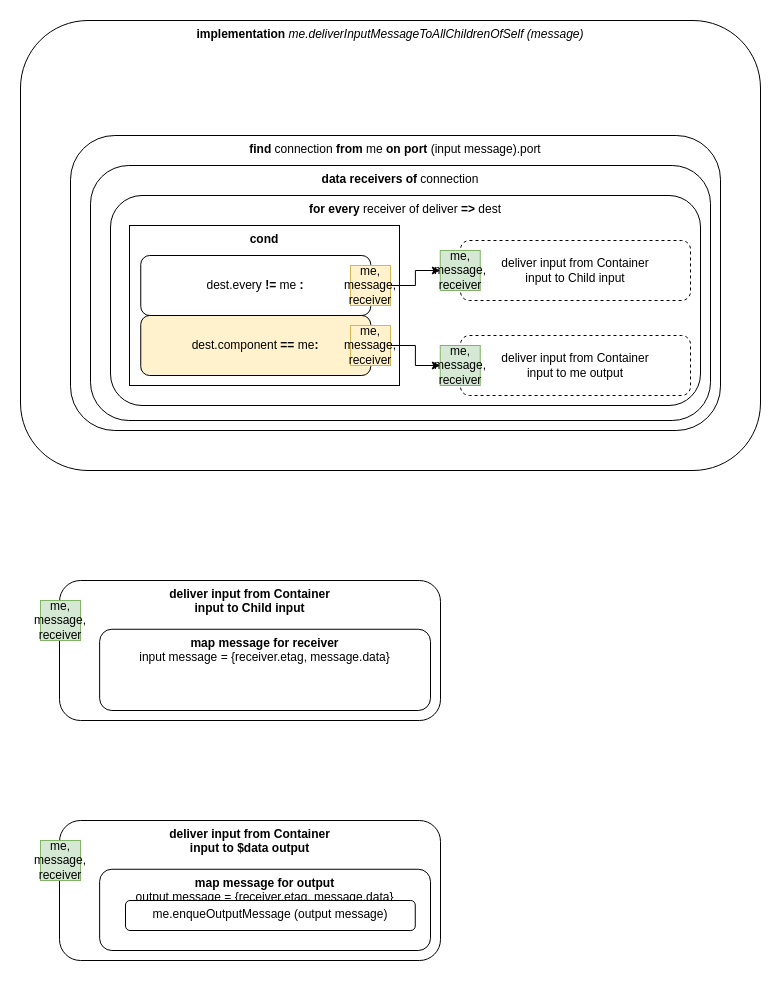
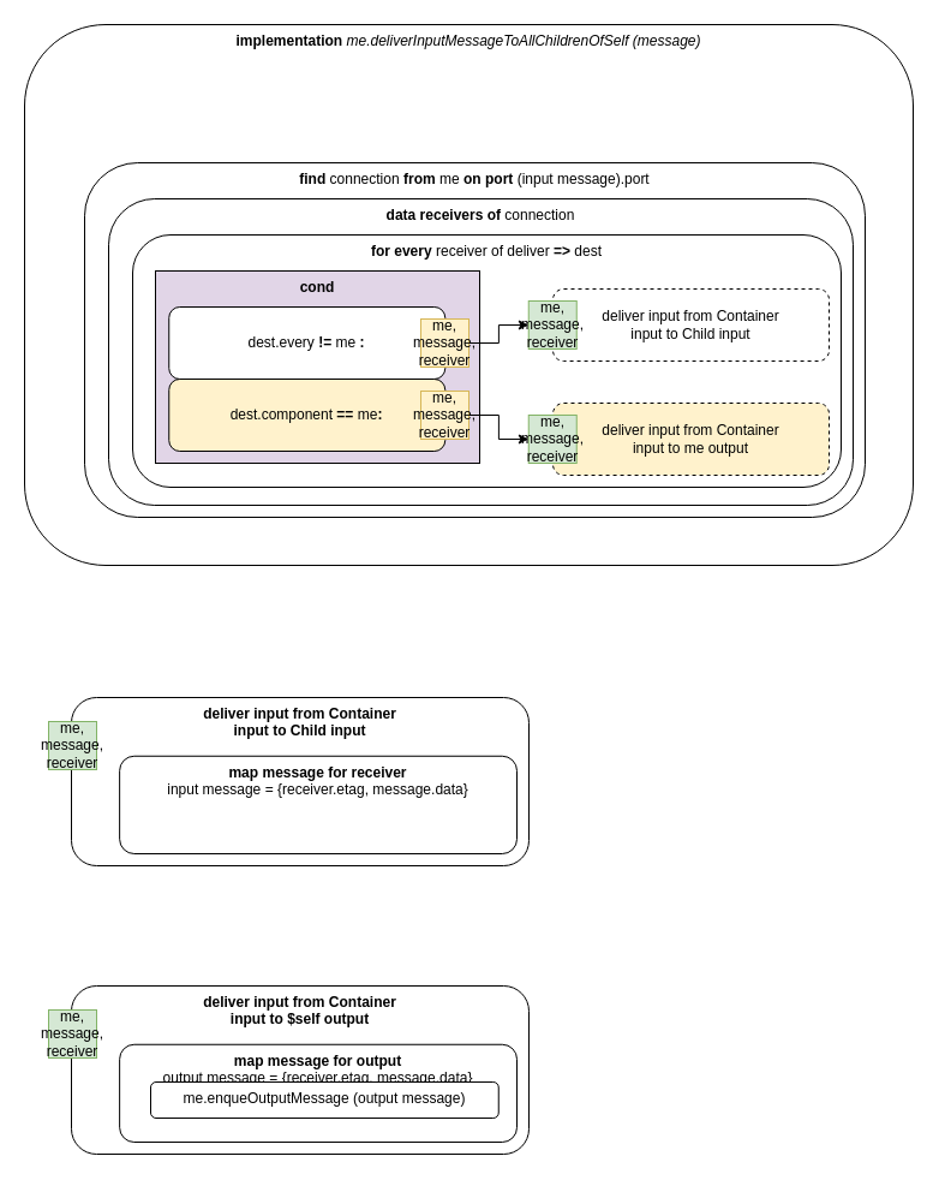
  <mxCell id="0" />
  <mxCell id="1" parent="0" />
  <mxCell id="2" value="&lt;b&gt;implementation &lt;/b&gt;&lt;i&gt;me.deliverInputMessageToAllChildrenOfSelf (message)&lt;/i&gt;" style="rounded=1;whiteSpace=wrap;html=1;verticalAlign=top;" parent="1" vertex="1"><mxGeometry x="20" y="20" width="740" height="450" as="geometry" /></mxCell>
  <mxCell id="3" value="&lt;b&gt;find &lt;/b&gt;connection &lt;b&gt;from&lt;/b&gt;&amp;nbsp;me &lt;b&gt;on port &lt;/b&gt;(input message).port" style="rounded=1;whiteSpace=wrap;html=1;verticalAlign=top;" parent="1" vertex="1"><mxGeometry x="70" y="135" width="650" height="295" as="geometry" /></mxCell>
  <mxCell id="4" value="&lt;b&gt;data receivers of &lt;/b&gt;connection" style="rounded=1;whiteSpace=wrap;html=1;verticalAlign=top;" parent="1" vertex="1"><mxGeometry x="90" y="165" width="620" height="255" as="geometry" /></mxCell>
  <mxCell id="5" value="&lt;b&gt;for every&lt;/b&gt; receiver of deliver &lt;b&gt;=&amp;gt;&lt;/b&gt; dest" style="rounded=1;whiteSpace=wrap;html=1;verticalAlign=top;" parent="1" vertex="1"><mxGeometry x="110" y="195" width="590" height="210" as="geometry" /></mxCell>
- <mxCell id="6" value="&lt;b&gt;cond&lt;/b&gt;" style="rounded=0;whiteSpace=wrap;html=1;verticalAlign=top;" parent="1" vertex="1"><mxGeometry x="129" y="225" width="270" height="160" as="geometry" /></mxCell>
+ <mxCell id="6" value="&lt;b&gt;cond&lt;/b&gt;" style="rounded=0;whiteSpace=wrap;html=1;verticalAlign=top;fillColor=#e1d5e7;" parent="1" vertex="1"><mxGeometry x="129" y="225" width="270" height="160" as="geometry" /></mxCell>
  <mxCell id="7" value="dest.every&lt;b&gt; != &lt;/b&gt;me&lt;b&gt; :&lt;/b&gt;" style="rounded=1;whiteSpace=wrap;html=1;" parent="1" vertex="1"><mxGeometry x="140.25" y="255" width="230" height="60" as="geometry" /></mxCell>
  <mxCell id="8" value="dest.component&lt;b&gt;&amp;nbsp;== &lt;/b&gt;me&lt;b&gt;:&lt;/b&gt;" style="rounded=1;whiteSpace=wrap;html=1;fillColor=#fff2cc;" parent="1" vertex="1"><mxGeometry x="140.25" y="315" width="230" height="60" as="geometry" /></mxCell>
  <mxCell id="9" style="edgeStyle=orthogonalEdgeStyle;rounded=0;orthogonalLoop=1;jettySize=auto;html=1;exitX=1;exitY=0.5;exitDx=0;exitDy=0;entryX=0;entryY=0.5;entryDx=0;entryDy=0;" parent="1" edge="1"><mxGeometry relative="1" as="geometry"><mxPoint x="367.75" y="260" as="sourcePoint" /></mxGeometry></mxCell>
  <mxCell id="10" style="edgeStyle=orthogonalEdgeStyle;rounded=0;orthogonalLoop=1;jettySize=auto;html=1;exitX=1;exitY=0.5;exitDx=0;exitDy=0;entryX=0;entryY=0.5;entryDx=0;entryDy=0;" parent="1" edge="1"><mxGeometry relative="1" as="geometry"><mxPoint x="421" y="340" as="targetPoint" /></mxGeometry></mxCell>
  <mxCell id="11" value="deliver input from Container &lt;br&gt;input to Child input" style="rounded=1;whiteSpace=wrap;html=1;dashed=1;" parent="1" vertex="1"><mxGeometry x="460" y="240" width="230" height="60" as="geometry" /></mxCell>
- <mxCell id="12" value="&lt;span&gt;deliver input from Container&lt;/span&gt;&lt;br&gt;&lt;span&gt;input to me output&lt;/span&gt;" style="rounded=1;whiteSpace=wrap;html=1;dashed=1;" parent="1" vertex="1"><mxGeometry x="460" y="335" width="230" height="60" as="geometry" /></mxCell>
+ <mxCell id="12" value="&lt;span&gt;deliver input from Container&lt;/span&gt;&lt;br&gt;&lt;span&gt;input to me output&lt;/span&gt;" style="rounded=1;whiteSpace=wrap;html=1;dashed=1;fillColor=#fff2cc;" parent="1" vertex="1"><mxGeometry x="460" y="335" width="230" height="60" as="geometry" /></mxCell>
  <mxCell id="13" value="&lt;b&gt;deliver input from Container &lt;br&gt;input to Child input&lt;/b&gt;" style="rounded=1;whiteSpace=wrap;html=1;verticalAlign=top;" parent="1" vertex="1"><mxGeometry x="59" y="580" width="381" height="140" as="geometry" /></mxCell>
  <mxCell id="14" value="&lt;b&gt;map message for receiver&lt;br&gt;&lt;/b&gt;input message = {receiver.etag, message.data}" style="rounded=1;whiteSpace=wrap;html=1;verticalAlign=top;" parent="1" vertex="1"><mxGeometry x="99.13" y="628.75" width="330.87" height="81.25" as="geometry" /></mxCell>
- <mxCell id="15" value="&lt;b&gt;deliver input from Container &lt;br&gt;input to $data output&lt;/b&gt;" style="rounded=1;whiteSpace=wrap;html=1;verticalAlign=top;" parent="1" vertex="1"><mxGeometry x="59" y="820" width="381" height="140" as="geometry" /></mxCell>
+ <mxCell id="15" value="&lt;b&gt;deliver input from Container &lt;br&gt;input to $self output&lt;/b&gt;" style="rounded=1;whiteSpace=wrap;html=1;verticalAlign=top;" parent="1" vertex="1"><mxGeometry x="59" y="820" width="381" height="140" as="geometry" /></mxCell>
  <mxCell id="16" value="&lt;b&gt;map message for output&lt;br&gt;&lt;/b&gt;output message = {receiver.etag, message.data}" style="rounded=1;whiteSpace=wrap;html=1;verticalAlign=top;" parent="1" vertex="1"><mxGeometry x="99.13" y="868.75" width="330.87" height="81.25" as="geometry" /></mxCell>
  <mxCell id="17" value="me.enqueOutputMessage (output message)" style="rounded=1;whiteSpace=wrap;html=1;verticalAlign=top;" parent="1" vertex="1"><mxGeometry x="125" y="900" width="289.75" height="30" as="geometry" /></mxCell>
  <mxCell id="18" style="edgeStyle=orthogonalEdgeStyle;rounded=0;orthogonalLoop=1;jettySize=auto;html=1;exitX=1;exitY=0.5;exitDx=0;exitDy=0;entryX=0;entryY=0.5;entryDx=0;entryDy=0;" parent="1" source="19" target="22" edge="1"><mxGeometry relative="1" as="geometry" /></mxCell>
  <mxCell id="19" value="me, message, receiver" style="whiteSpace=wrap;html=1;aspect=fixed;fillColor=#fff2cc;strokeColor=#d6b656;" parent="1" vertex="1"><mxGeometry x="350" y="265" width="40" height="40" as="geometry" /></mxCell>
  <mxCell id="20" style="edgeStyle=orthogonalEdgeStyle;rounded=0;orthogonalLoop=1;jettySize=auto;html=1;exitX=1;exitY=0.5;exitDx=0;exitDy=0;entryX=0;entryY=0.5;entryDx=0;entryDy=0;" parent="1" source="21" target="23" edge="1"><mxGeometry relative="1" as="geometry" /></mxCell>
  <mxCell id="21" value="me, message, receiver" style="whiteSpace=wrap;html=1;aspect=fixed;fillColor=#fff2cc;strokeColor=#d6b656;" parent="1" vertex="1"><mxGeometry x="350" y="325" width="40" height="40" as="geometry" /></mxCell>
  <mxCell id="22" value="me, message, receiver" style="whiteSpace=wrap;html=1;aspect=fixed;fillColor=#d5e8d4;strokeColor=#82b366;" parent="1" vertex="1"><mxGeometry x="439.75" y="250" width="40" height="40" as="geometry" /></mxCell>
  <mxCell id="23" value="me, message, receiver" style="whiteSpace=wrap;html=1;aspect=fixed;fillColor=#d5e8d4;strokeColor=#82b366;" parent="1" vertex="1"><mxGeometry x="439.75" y="345" width="40" height="40" as="geometry" /></mxCell>
  <mxCell id="24" value="me, message, receiver" style="whiteSpace=wrap;html=1;aspect=fixed;fillColor=#d5e8d4;strokeColor=#82b366;" parent="1" vertex="1"><mxGeometry x="40" y="600" width="40" height="40" as="geometry" /></mxCell>
  <mxCell id="25" value="me, message, receiver" style="whiteSpace=wrap;html=1;aspect=fixed;fillColor=#d5e8d4;strokeColor=#82b366;" parent="1" vertex="1"><mxGeometry x="40" y="840" width="40" height="40" as="geometry" /></mxCell>
